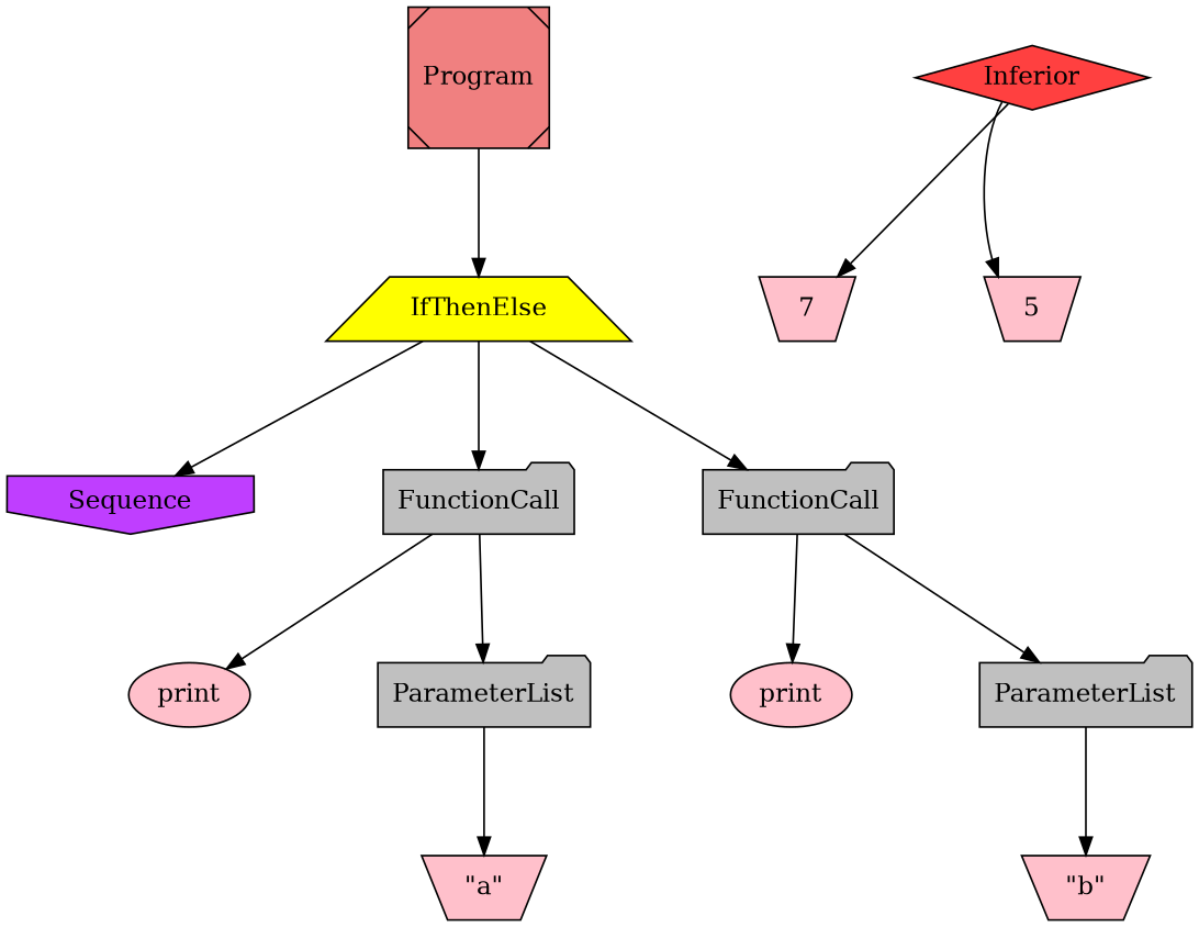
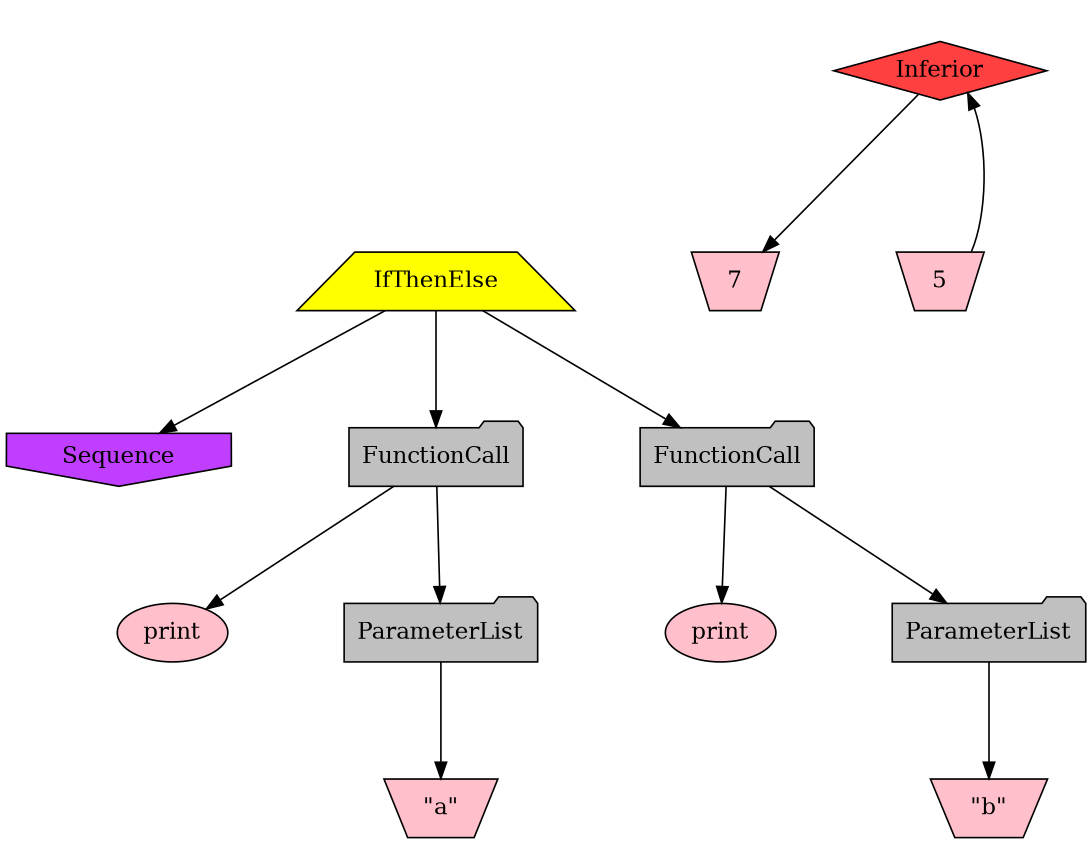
  digraph {
    nodesep=1
    ranksep=1
    node [fillcolor=pink shape=folder style=filled]
    n1 [fillcolor=yellow label=IfThenElse shape=trapezium]
    n2 [fillcolor=darkorchid1 label=Sequence shape=invhouse]
    n3 [fillcolor=grey label=FunctionCall]
    n4 [fillcolor=grey label=FunctionCall]
    n5 [label=print shape=ellipse]
    n6 [fillcolor=grey label=ParameterList]
    n7 [label=print shape=ellipse]
    n8 [fillcolor=grey label=ParameterList]
    n9 [fillcolor=brown1 label=Inferior shape=diamond]
    n10 [label=7 shape=invtrapezium]
    n11 [label=5 shape=invtrapezium]
    n12 [label="\"a\"" shape=invtrapezium]
    n13 [label="\"b\"" shape=invtrapezium]
-   n14 [fillcolor=lightcoral label=Program shape=Msquare]
    n1 -> n2
    n1 -> n3
    n1 -> n4
    n3 -> n5
    n3 -> n6
    n4 -> n7
    n4 -> n8
    n6 -> n12
    n8 -> n13
    n9 -> n10
-   n9 -> n11
-   n14 -> n1
+   n11 -> n9
  }
